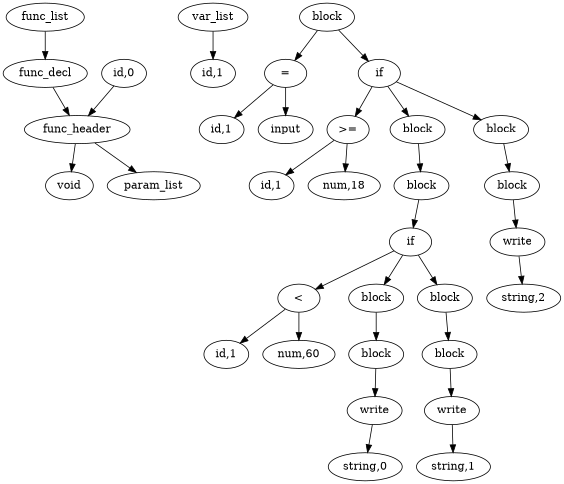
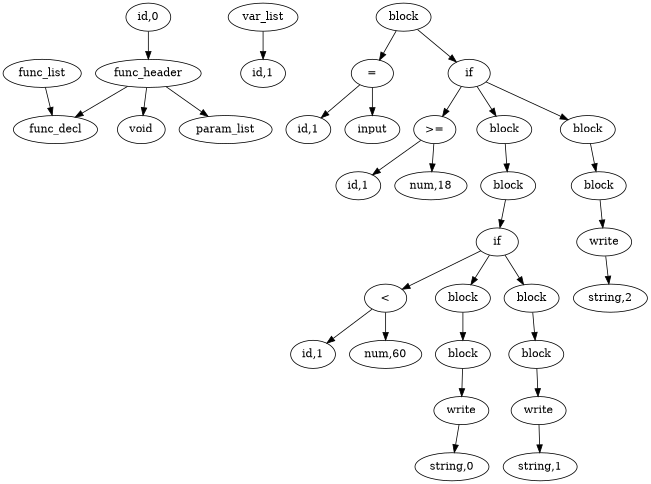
  digraph {
    ordering=out
    n1 [label=func_list]
    n2 [label=func_decl]
    n3 [label=func_header]
    n4 [label=void]
    n5 [label=param_list]
    n6 [label="id,0"]
    n7 [label=var_list]
    n8 [label="id,1"]
    n9 [label=block]
    n10 [label="="]
    n11 [label=if]
    n12 [label="id,1"]
    n13 [label=input]
    n14 [label=">="]
    n15 [label=block]
    n16 [label=block]
    n17 [label="id,1"]
    n18 [label="num,18"]
    n19 [label=block]
    n20 [label=block]
    n21 [label=if]
    n22 [label="<"]
    n23 [label=block]
    n24 [label=block]
    n25 [label="id,1"]
    n26 [label="num,60"]
    n27 [label=block]
    n28 [label=block]
    n29 [label=write]
    n30 [label="string,0"]
    n31 [label=write]
    n32 [label="string,1"]
    n33 [label=write]
    n34 [label="string,2"]
    n1 -> n2
-   n2 -> n3
+   n3 -> n2
    n3 -> n4
    n3 -> n5
    n6 -> n3
    n7 -> n8
    n9 -> n10
    n9 -> n11
    n10 -> n12
    n10 -> n13
    n11 -> n14
    n11 -> n15
    n11 -> n16
    n14 -> n17
    n14 -> n18
    n15 -> n19
    n16 -> n20
    n19 -> n21
    n20 -> n33
    n21 -> n22
    n21 -> n23
    n21 -> n24
    n22 -> n25
    n22 -> n26
    n23 -> n27
    n24 -> n28
    n27 -> n29
    n28 -> n31
    n29 -> n30
    n31 -> n32
    n33 -> n34
  }
